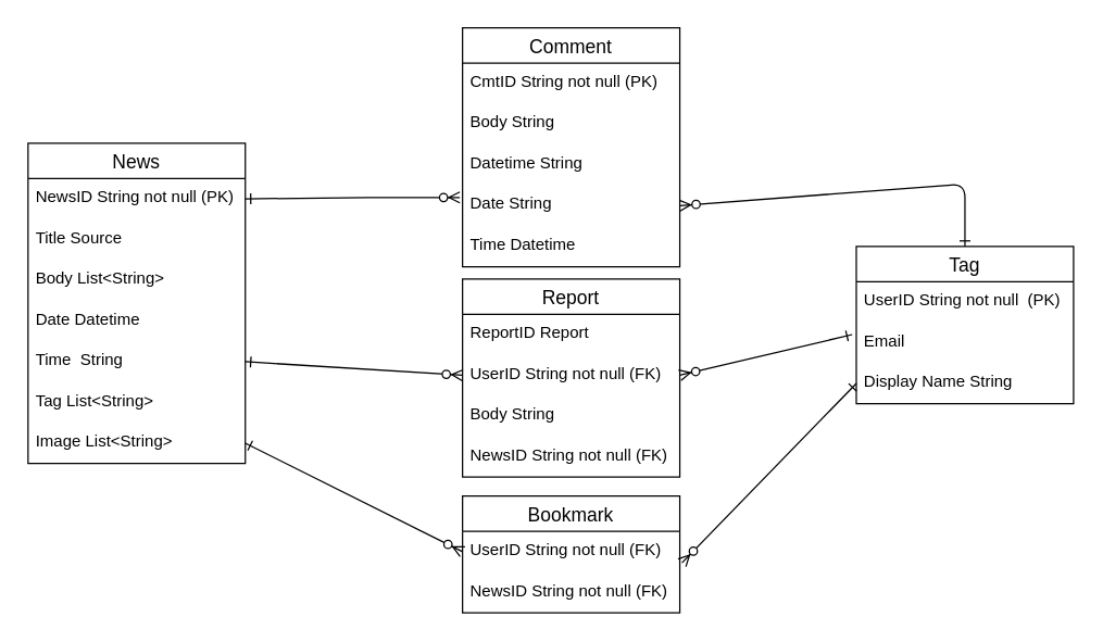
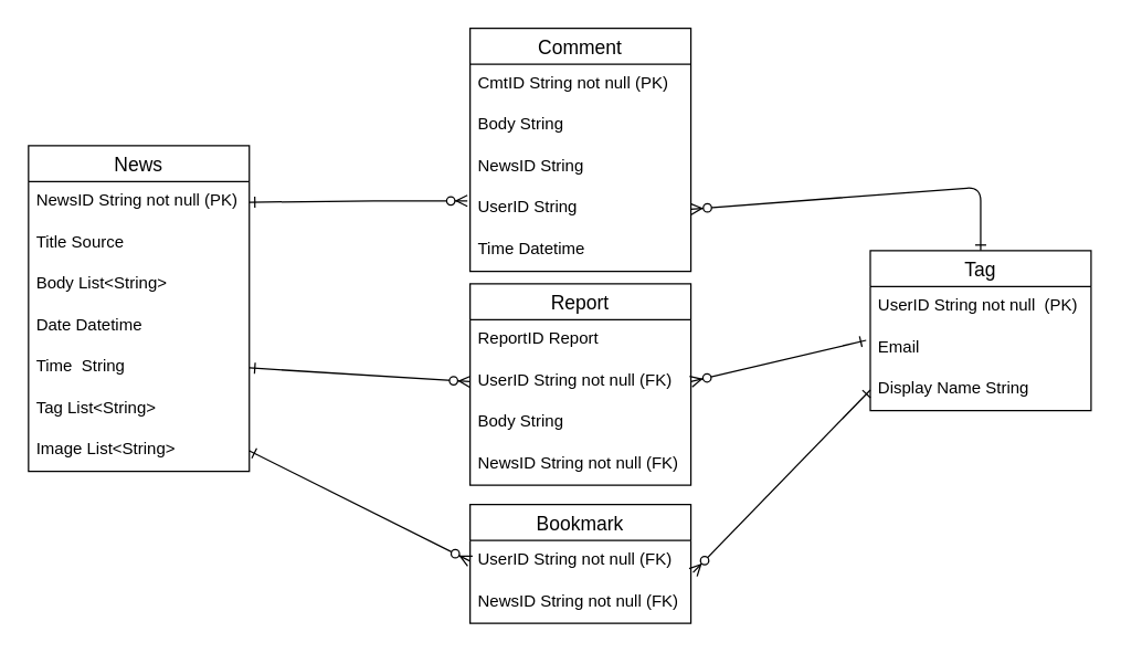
  <mxCell id="0" />
  <mxCell id="1" parent="0" />
  <mxCell id="2" value="Tag" style="swimlane;fontStyle=0;childLayout=stackLayout;horizontal=1;startSize=26;horizontalStack=0;resizeParent=1;resizeParentMax=0;resizeLast=0;collapsible=1;marginBottom=0;align=center;fontSize=14;" parent="1" vertex="1"><mxGeometry x="630" y="181" width="160" height="116" as="geometry" /></mxCell>
  <mxCell id="3" value="UserID String not null  (PK)" style="text;strokeColor=none;fillColor=none;spacingLeft=4;spacingRight=4;overflow=hidden;rotatable=0;points=[[0,0.5],[1,0.5]];portConstraint=eastwest;fontSize=12;" parent="2" vertex="1"><mxGeometry y="26" width="160" height="30" as="geometry" /></mxCell>
  <mxCell id="4" value="Email" style="text;strokeColor=none;fillColor=none;spacingLeft=4;spacingRight=4;overflow=hidden;rotatable=0;points=[[0,0.5],[1,0.5]];portConstraint=eastwest;fontSize=12;" parent="2" vertex="1"><mxGeometry y="56" width="160" height="30" as="geometry" /></mxCell>
  <mxCell id="5" value="Display Name String" style="text;strokeColor=none;fillColor=none;spacingLeft=4;spacingRight=4;overflow=hidden;rotatable=0;points=[[0,0.5],[1,0.5]];portConstraint=eastwest;fontSize=12;" parent="2" vertex="1"><mxGeometry y="86" width="160" height="30" as="geometry" /></mxCell>
  <mxCell id="6" value="Report" style="swimlane;fontStyle=0;childLayout=stackLayout;horizontal=1;startSize=26;horizontalStack=0;resizeParent=1;resizeParentMax=0;resizeLast=0;collapsible=1;marginBottom=0;align=center;fontSize=14;" parent="1" vertex="1"><mxGeometry x="340" y="205" width="160" height="146" as="geometry" /></mxCell>
  <mxCell id="7" value="ReportID Report" style="text;strokeColor=none;fillColor=none;spacingLeft=4;spacingRight=4;overflow=hidden;rotatable=0;points=[[0,0.5],[1,0.5]];portConstraint=eastwest;fontSize=12;" vertex="1" parent="6"><mxGeometry y="26" width="160" height="30" as="geometry" /></mxCell>
  <mxCell id="8" value="UserID String not null (FK)" style="text;strokeColor=none;fillColor=none;spacingLeft=4;spacingRight=4;overflow=hidden;rotatable=0;points=[[0,0.5],[1,0.5]];portConstraint=eastwest;fontSize=12;" parent="6" vertex="1"><mxGeometry y="56" width="160" height="30" as="geometry" /></mxCell>
  <mxCell id="9" value="Body String" style="text;strokeColor=none;fillColor=none;spacingLeft=4;spacingRight=4;overflow=hidden;rotatable=0;points=[[0,0.5],[1,0.5]];portConstraint=eastwest;fontSize=12;" parent="6" vertex="1"><mxGeometry y="86" width="160" height="30" as="geometry" /></mxCell>
  <mxCell id="10" value="NewsID String not null (FK)" style="text;strokeColor=none;fillColor=none;spacingLeft=4;spacingRight=4;overflow=hidden;rotatable=0;points=[[0,0.5],[1,0.5]];portConstraint=eastwest;fontSize=12;" parent="6" vertex="1"><mxGeometry y="116" width="160" height="30" as="geometry" /></mxCell>
  <mxCell id="11" value="Bookmark" style="swimlane;fontStyle=0;childLayout=stackLayout;horizontal=1;startSize=26;horizontalStack=0;resizeParent=1;resizeParentMax=0;resizeLast=0;collapsible=1;marginBottom=0;align=center;fontSize=14;" parent="1" vertex="1"><mxGeometry x="340" y="365" width="160" height="86" as="geometry" /></mxCell>
  <mxCell id="12" value="UserID String not null (FK)" style="text;strokeColor=none;fillColor=none;spacingLeft=4;spacingRight=4;overflow=hidden;rotatable=0;points=[[0,0.5],[1,0.5]];portConstraint=eastwest;fontSize=12;" parent="11" vertex="1"><mxGeometry y="26" width="160" height="30" as="geometry" /></mxCell>
  <mxCell id="13" value="NewsID String not null (FK)" style="text;strokeColor=none;fillColor=none;spacingLeft=4;spacingRight=4;overflow=hidden;rotatable=0;points=[[0,0.5],[1,0.5]];portConstraint=eastwest;fontSize=12;" parent="11" vertex="1"><mxGeometry y="56" width="160" height="30" as="geometry" /></mxCell>
  <mxCell id="14" value="News" style="swimlane;fontStyle=0;childLayout=stackLayout;horizontal=1;startSize=26;horizontalStack=0;resizeParent=1;resizeParentMax=0;resizeLast=0;collapsible=1;marginBottom=0;align=center;fontSize=14;" parent="1" vertex="1"><mxGeometry x="20" y="105" width="160" height="236" as="geometry" /></mxCell>
  <mxCell id="15" value="NewsID String not null (PK)" style="text;strokeColor=none;fillColor=none;spacingLeft=4;spacingRight=4;overflow=hidden;rotatable=0;points=[[0,0.5],[1,0.5]];portConstraint=eastwest;fontSize=12;" parent="14" vertex="1"><mxGeometry y="26" width="160" height="30" as="geometry" /></mxCell>
  <mxCell id="16" value="Title Source" style="text;strokeColor=none;fillColor=none;spacingLeft=4;spacingRight=4;overflow=hidden;rotatable=0;points=[[0,0.5],[1,0.5]];portConstraint=eastwest;fontSize=12;" parent="14" vertex="1"><mxGeometry y="56" width="160" height="30" as="geometry" /></mxCell>
  <mxCell id="17" value="Body List&lt;String&gt;" style="text;strokeColor=none;fillColor=none;spacingLeft=4;spacingRight=4;overflow=hidden;rotatable=0;points=[[0,0.5],[1,0.5]];portConstraint=eastwest;fontSize=12;" parent="14" vertex="1"><mxGeometry y="86" width="160" height="30" as="geometry" /></mxCell>
  <mxCell id="18" value="Date Datetime" style="text;strokeColor=none;fillColor=none;spacingLeft=4;spacingRight=4;overflow=hidden;rotatable=0;points=[[0,0.5],[1,0.5]];portConstraint=eastwest;fontSize=12;" parent="14" vertex="1"><mxGeometry y="116" width="160" height="30" as="geometry" /></mxCell>
  <mxCell id="19" value="Time  String" style="text;strokeColor=none;fillColor=none;spacingLeft=4;spacingRight=4;overflow=hidden;rotatable=0;points=[[0,0.5],[1,0.5]];portConstraint=eastwest;fontSize=12;" parent="14" vertex="1"><mxGeometry y="146" width="160" height="30" as="geometry" /></mxCell>
  <mxCell id="20" value="Tag List&lt;String&gt;" style="text;strokeColor=none;fillColor=none;spacingLeft=4;spacingRight=4;overflow=hidden;rotatable=0;points=[[0,0.5],[1,0.5]];portConstraint=eastwest;fontSize=12;" parent="14" vertex="1"><mxGeometry y="176" width="160" height="30" as="geometry" /></mxCell>
  <mxCell id="21" value="Image List&lt;String&gt;" style="text;strokeColor=none;fillColor=none;spacingLeft=4;spacingRight=4;overflow=hidden;rotatable=0;points=[[0,0.5],[1,0.5]];portConstraint=eastwest;fontSize=12;" parent="14" vertex="1"><mxGeometry y="206" width="160" height="30" as="geometry" /></mxCell>
  <mxCell id="22" value="Comment" style="swimlane;fontStyle=0;childLayout=stackLayout;horizontal=1;startSize=26;horizontalStack=0;resizeParent=1;resizeParentMax=0;resizeLast=0;collapsible=1;marginBottom=0;align=center;fontSize=14;" parent="1" vertex="1"><mxGeometry x="340" y="20" width="160" height="176" as="geometry" /></mxCell>
  <mxCell id="23" value="CmtID String not null (PK)" style="text;strokeColor=none;fillColor=none;spacingLeft=4;spacingRight=4;overflow=hidden;rotatable=0;points=[[0,0.5],[1,0.5]];portConstraint=eastwest;fontSize=12;" parent="22" vertex="1"><mxGeometry y="26" width="160" height="30" as="geometry" /></mxCell>
  <mxCell id="24" value="Body String" style="text;strokeColor=none;fillColor=none;spacingLeft=4;spacingRight=4;overflow=hidden;rotatable=0;points=[[0,0.5],[1,0.5]];portConstraint=eastwest;fontSize=12;" parent="22" vertex="1"><mxGeometry y="56" width="160" height="30" as="geometry" /></mxCell>
- <mxCell id="25" value="Datetime String" style="text;strokeColor=none;fillColor=none;spacingLeft=4;spacingRight=4;overflow=hidden;rotatable=0;points=[[0,0.5],[1,0.5]];portConstraint=eastwest;fontSize=12;" vertex="1" parent="22"><mxGeometry y="86" width="160" height="30" as="geometry" /></mxCell>
- <mxCell id="26" value="Date String" style="text;strokeColor=none;fillColor=none;spacingLeft=4;spacingRight=4;overflow=hidden;rotatable=0;points=[[0,0.5],[1,0.5]];portConstraint=eastwest;fontSize=12;" parent="22" vertex="1"><mxGeometry y="116" width="160" height="30" as="geometry" /></mxCell>
+ <mxCell id="25" value="NewsID String" style="text;strokeColor=none;fillColor=none;spacingLeft=4;spacingRight=4;overflow=hidden;rotatable=0;points=[[0,0.5],[1,0.5]];portConstraint=eastwest;fontSize=12;" vertex="1" parent="22"><mxGeometry y="86" width="160" height="30" as="geometry" /></mxCell>
+ <mxCell id="26" value="UserID String" style="text;strokeColor=none;fillColor=none;spacingLeft=4;spacingRight=4;overflow=hidden;rotatable=0;points=[[0,0.5],[1,0.5]];portConstraint=eastwest;fontSize=12;" parent="22" vertex="1"><mxGeometry y="116" width="160" height="30" as="geometry" /></mxCell>
  <mxCell id="27" value="Time Datetime" style="text;strokeColor=none;fillColor=none;spacingLeft=4;spacingRight=4;overflow=hidden;rotatable=0;points=[[0,0.5],[1,0.5]];portConstraint=eastwest;fontSize=12;" parent="22" vertex="1"><mxGeometry y="146" width="160" height="30" as="geometry" /></mxCell>
  <mxCell id="28" value="" style="fontSize=12;html=1;endArrow=ERzeroToMany;startArrow=ERone;startFill=0;elbow=vertical;exitX=0.5;exitY=0;exitDx=0;exitDy=0;entryX=1;entryY=0.5;entryDx=0;entryDy=0;" parent="1" source="2" target="26" edge="1"><mxGeometry width="100" height="100" relative="1" as="geometry"><mxPoint x="690" y="75" as="sourcePoint" /><mxPoint x="690.48" y="123.81" as="targetPoint" /><Array as="points"><mxPoint x="710" y="135" /></Array></mxGeometry></mxCell>
  <mxCell id="29" value="" style="fontSize=12;html=1;endArrow=ERzeroToMany;startArrow=ERone;startFill=0;elbow=vertical;exitX=1;exitY=0.5;exitDx=0;exitDy=0;" parent="1" source="15" edge="1"><mxGeometry width="100" height="100" relative="1" as="geometry"><mxPoint x="320" y="184" as="sourcePoint" /><mxPoint x="338" y="145" as="targetPoint" /><Array as="points"><mxPoint x="280" y="145" /></Array></mxGeometry></mxCell>
  <mxCell id="30" value="" style="fontSize=12;html=1;endArrow=ERzeroToMany;startArrow=ERone;startFill=0;elbow=vertical;entryX=1;entryY=0.5;entryDx=0;entryDy=0;endFill=1;" parent="1" target="8" edge="1"><mxGeometry width="100" height="100" relative="1" as="geometry"><mxPoint x="627" y="246" as="sourcePoint" /><mxPoint x="470" y="295" as="targetPoint" /><Array as="points" /></mxGeometry></mxCell>
  <mxCell id="31" value="" style="fontSize=12;html=1;endArrow=ERzeroToMany;startArrow=ERone;startFill=0;elbow=vertical;exitX=1;exitY=0.5;exitDx=0;exitDy=0;entryX=0;entryY=0.5;entryDx=0;entryDy=0;" parent="1" source="19" target="8" edge="1"><mxGeometry width="100" height="100" relative="1" as="geometry"><mxPoint x="318" y="405" as="sourcePoint" /><mxPoint x="160" y="405" as="targetPoint" /><Array as="points" /></mxGeometry></mxCell>
  <mxCell id="32" value="" style="fontSize=12;html=1;endArrow=ERzeroToMany;startArrow=ERone;startFill=0;elbow=vertical;entryX=1.01;entryY=0.773;entryDx=0;entryDy=0;exitX=0;exitY=0.5;exitDx=0;exitDy=0;entryPerimeter=0;" parent="1" source="5" target="12" edge="1"><mxGeometry width="100" height="100" relative="1" as="geometry"><mxPoint x="617" y="325" as="sourcePoint" /><mxPoint x="490" y="325" as="targetPoint" /><Array as="points" /></mxGeometry></mxCell>
  <mxCell id="33" value="" style="fontSize=12;html=1;endArrow=ERzeroToMany;startArrow=ERone;startFill=0;elbow=vertical;entryX=0;entryY=0.5;entryDx=0;entryDy=0;exitX=1;exitY=0.5;exitDx=0;exitDy=0;" parent="1" source="21" target="12" edge="1"><mxGeometry width="100" height="100" relative="1" as="geometry"><mxPoint x="327" y="325" as="sourcePoint" /><mxPoint x="200" y="325" as="targetPoint" /><Array as="points" /></mxGeometry></mxCell>
